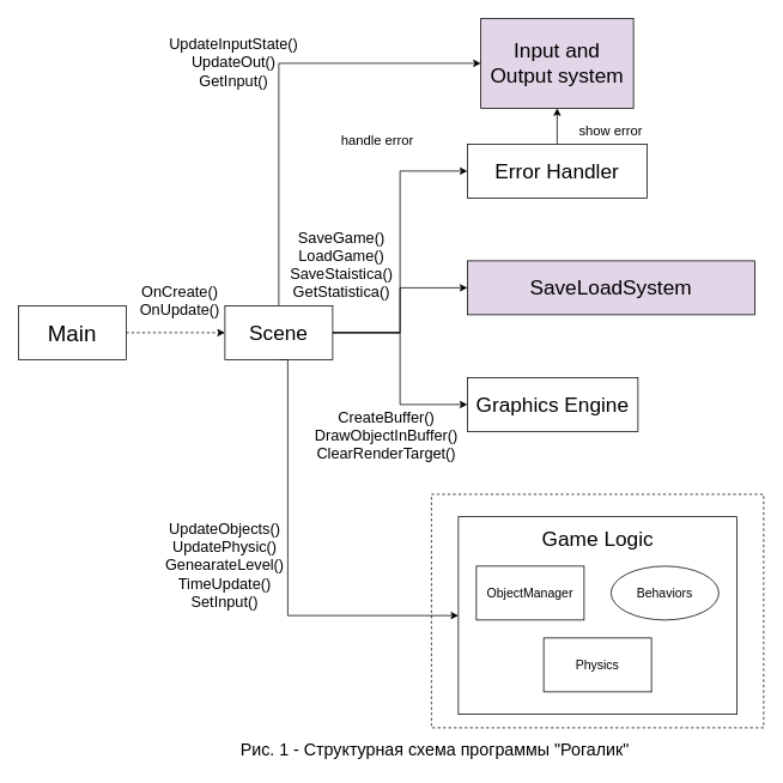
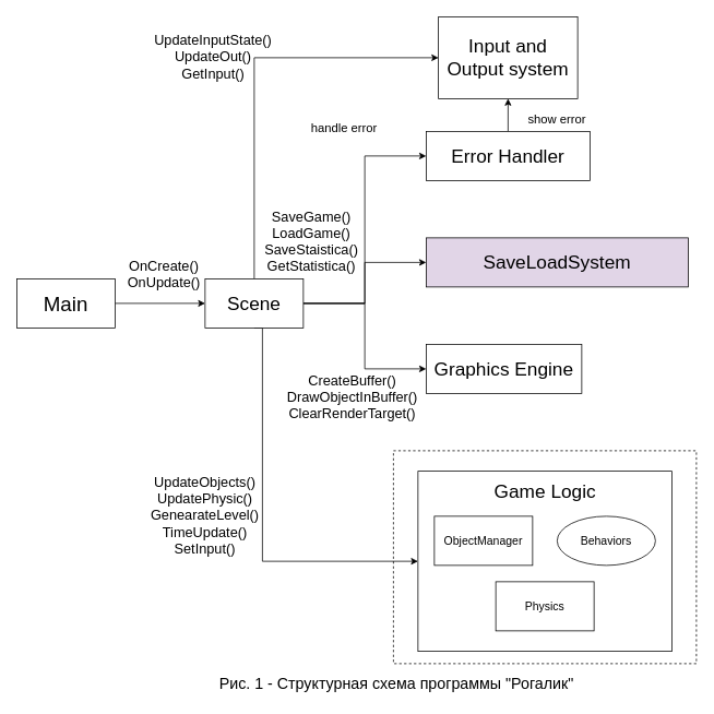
  <mxCell id="0" />
  <mxCell id="1" parent="0" />
  <mxCell id="2" style="edgeStyle=orthogonalEdgeStyle;rounded=0;orthogonalLoop=1;jettySize=auto;html=1;entryX=0;entryY=0.5;entryDx=0;entryDy=0;exitX=0.5;exitY=0;exitDx=0;exitDy=0;" parent="1" source="7" target="8" edge="1"><mxGeometry relative="1" as="geometry" /></mxCell>
  <mxCell id="3" style="edgeStyle=orthogonalEdgeStyle;rounded=0;orthogonalLoop=1;jettySize=auto;html=1;entryX=0;entryY=0.5;entryDx=0;entryDy=0;exitX=0.5;exitY=1;exitDx=0;exitDy=0;" parent="1" source="7" target="9" edge="1"><mxGeometry relative="1" as="geometry"><Array as="points"><mxPoint x="320" y="685" /></Array></mxGeometry></mxCell>
  <mxCell id="4" style="edgeStyle=orthogonalEdgeStyle;rounded=0;orthogonalLoop=1;jettySize=auto;html=1;entryX=0;entryY=0.5;entryDx=0;entryDy=0;" edge="1" parent="1" source="7" target="26"><mxGeometry relative="1" as="geometry" /></mxCell>
  <mxCell id="5" style="edgeStyle=orthogonalEdgeStyle;rounded=0;orthogonalLoop=1;jettySize=auto;html=1;entryX=0;entryY=0.5;entryDx=0;entryDy=0;" edge="1" parent="1" source="7" target="21"><mxGeometry relative="1" as="geometry" /></mxCell>
  <mxCell id="6" style="edgeStyle=orthogonalEdgeStyle;rounded=0;orthogonalLoop=1;jettySize=auto;html=1;entryX=0;entryY=0.5;entryDx=0;entryDy=0;" edge="1" parent="1" source="7" target="23"><mxGeometry relative="1" as="geometry" /></mxCell>
  <mxCell id="7" value="&lt;font style=&quot;font-size: 23px;&quot;&gt;Scene&lt;/font&gt;" style="rounded=0;whiteSpace=wrap;html=1;" parent="1" vertex="1"><mxGeometry x="250" y="340" width="120" height="60" as="geometry" /></mxCell>
- <mxCell id="8" value="&lt;font style=&quot;font-size: 23px;&quot;&gt;Input and Output system&lt;/font&gt;" style="rounded=0;whiteSpace=wrap;html=1;fillColor=#e1d5e7;" parent="1" vertex="1"><mxGeometry x="535" y="20" width="170" height="100" as="geometry" /></mxCell>
+ <mxCell id="8" value="&lt;font style=&quot;font-size: 23px;&quot;&gt;Input and Output system&lt;/font&gt;" style="rounded=0;whiteSpace=wrap;html=1;" parent="1" vertex="1"><mxGeometry x="535" y="20" width="170" height="100" as="geometry" /></mxCell>
  <mxCell id="9" value="" style="rounded=0;whiteSpace=wrap;html=1;" parent="1" vertex="1"><mxGeometry x="510" y="575" width="310" height="220" as="geometry" /></mxCell>
  <mxCell id="10" value="&lt;font style=&quot;font-size: 14px;&quot;&gt;ObjectManager&lt;/font&gt;" style="rounded=0;whiteSpace=wrap;html=1;" parent="1" vertex="1"><mxGeometry x="530" y="630" width="120" height="60" as="geometry" /></mxCell>
  <mxCell id="11" value="&lt;font style=&quot;font-size: 14px;&quot;&gt;Behaviors&lt;/font&gt;" style="ellipse;whiteSpace=wrap;html=1;" parent="1" vertex="1"><mxGeometry x="680" y="630" width="120" height="60" as="geometry" /></mxCell>
- <mxCell id="12" value="" style="edgeStyle=orthogonalEdgeStyle;rounded=0;orthogonalLoop=1;jettySize=auto;html=1;dashed=1;" parent="1" source="13" target="7" edge="1"><mxGeometry relative="1" as="geometry" /></mxCell>
+ <mxCell id="12" value="" style="edgeStyle=orthogonalEdgeStyle;rounded=0;orthogonalLoop=1;jettySize=auto;html=1;" parent="1" source="13" target="7" edge="1"><mxGeometry relative="1" as="geometry" /></mxCell>
  <mxCell id="13" value="&lt;font style=&quot;font-size: 25px;&quot;&gt;Main&lt;/font&gt;" style="rounded=0;whiteSpace=wrap;html=1;" parent="1" vertex="1"><mxGeometry x="20" y="340" width="120" height="60" as="geometry" /></mxCell>
  <mxCell id="14" value="&lt;font style=&quot;font-size: 17px;&quot;&gt;OnCreate()&lt;br&gt;OnUpdate()&lt;/font&gt;" style="text;html=1;strokeColor=none;fillColor=none;align=center;verticalAlign=middle;whiteSpace=wrap;rounded=0;" parent="1" vertex="1"><mxGeometry x="170" y="320" width="60" height="30" as="geometry" /></mxCell>
  <mxCell id="15" value="&lt;span style=&quot;font-size: 17px;&quot;&gt;UpdateInputState()&lt;br&gt;UpdateOut()&lt;br&gt;GetInput()&lt;br&gt;&lt;/span&gt;" style="text;html=1;strokeColor=none;fillColor=none;align=center;verticalAlign=middle;whiteSpace=wrap;rounded=0;" parent="1" vertex="1"><mxGeometry x="230" y="55" width="60" height="30" as="geometry" /></mxCell>
  <mxCell id="16" value="&lt;font style=&quot;font-size: 23px;&quot;&gt;Game Logic&lt;/font&gt;" style="text;html=1;strokeColor=none;fillColor=none;align=center;verticalAlign=middle;whiteSpace=wrap;rounded=0;" parent="1" vertex="1"><mxGeometry x="593.75" y="585" width="142.5" height="30" as="geometry" /></mxCell>
  <mxCell id="17" value="&lt;font style=&quot;font-size: 17px;&quot;&gt;UpdateObjects()&lt;br&gt;UpdatePhysic()&lt;br&gt;GenearateLevel()&lt;br&gt;TimeUpdate()&lt;br&gt;SetInput()&lt;br&gt;&lt;/font&gt;" style="text;html=1;strokeColor=none;fillColor=none;align=center;verticalAlign=middle;whiteSpace=wrap;rounded=0;" parent="1" vertex="1"><mxGeometry x="220" y="615" width="60" height="30" as="geometry" /></mxCell>
  <mxCell id="18" value="&lt;font style=&quot;font-size: 14px;&quot;&gt;Physics&lt;/font&gt;" style="rounded=0;whiteSpace=wrap;html=1;" parent="1" vertex="1"><mxGeometry x="605" y="710" width="120" height="60" as="geometry" /></mxCell>
  <mxCell id="19" value="&lt;font style=&quot;font-size: 17px;&quot;&gt;SaveGame()&lt;br&gt;LoadGame()&lt;br&gt;SaveStaistica()&lt;br&gt;GetStatistica()&lt;br&gt;&lt;/font&gt;" style="text;html=1;strokeColor=none;fillColor=none;align=center;verticalAlign=middle;whiteSpace=wrap;rounded=0;" parent="1" vertex="1"><mxGeometry x="350" y="280" width="60" height="30" as="geometry" /></mxCell>
  <mxCell id="20" value="&lt;font style=&quot;font-size: 19px;&quot;&gt;Рис. 1 - Структурная схема программы &quot;Рогалик&quot;&lt;/font&gt;" style="text;html=1;strokeColor=none;fillColor=none;align=center;verticalAlign=middle;whiteSpace=wrap;rounded=0;" parent="1" vertex="1"><mxGeometry x="264" y="820" width="440" height="30" as="geometry" /></mxCell>
  <mxCell id="21" value="&lt;font style=&quot;font-size: 23px;&quot;&gt;SaveLoadSystem&lt;/font&gt;" style="rounded=0;whiteSpace=wrap;html=1;fillColor=#e1d5e7;" parent="1" vertex="1"><mxGeometry x="520" y="290" width="320" height="60" as="geometry" /></mxCell>
  <mxCell id="22" value="" style="edgeStyle=orthogonalEdgeStyle;rounded=0;orthogonalLoop=1;jettySize=auto;html=1;" parent="1" source="23" target="8" edge="1"><mxGeometry relative="1" as="geometry" /></mxCell>
  <mxCell id="23" value="&lt;font style=&quot;font-size: 23px;&quot;&gt;Error Handler&lt;/font&gt;" style="rounded=0;whiteSpace=wrap;html=1;" parent="1" vertex="1"><mxGeometry x="520" y="160" width="200" height="60" as="geometry" /></mxCell>
  <mxCell id="24" value="&lt;font style=&quot;font-size: 15px;&quot;&gt;handle error&lt;/font&gt;" style="text;html=1;strokeColor=none;fillColor=none;align=center;verticalAlign=middle;whiteSpace=wrap;rounded=0;" parent="1" vertex="1"><mxGeometry x="370" y="140" width="100" height="30" as="geometry" /></mxCell>
  <mxCell id="25" value="&lt;font style=&quot;font-size: 15px;&quot;&gt;show error&lt;/font&gt;" style="text;html=1;strokeColor=none;fillColor=none;align=center;verticalAlign=middle;whiteSpace=wrap;rounded=0;" parent="1" vertex="1"><mxGeometry x="630" y="130" width="100" height="30" as="geometry" /></mxCell>
  <mxCell id="26" value="&lt;font style=&quot;font-size: 23px;&quot;&gt;Graphics Engine&lt;/font&gt;" style="rounded=0;whiteSpace=wrap;html=1;" vertex="1" parent="1"><mxGeometry x="520" y="420" width="190" height="60" as="geometry" /></mxCell>
  <mxCell id="27" value="&lt;span style=&quot;font-size: 17px;&quot;&gt;CreateBuffer()&lt;br&gt;DrawObjectInBuffer()&lt;br&gt;ClearRenderTarget()&lt;br&gt;&lt;/span&gt;" style="text;html=1;strokeColor=none;fillColor=none;align=center;verticalAlign=middle;whiteSpace=wrap;rounded=0;" vertex="1" parent="1"><mxGeometry x="400" y="470" width="60" height="30" as="geometry" /></mxCell>
  <mxCell id="28" value="" style="rounded=0;whiteSpace=wrap;html=1;fillColor=none;dashed=1;" vertex="1" parent="1"><mxGeometry x="480" y="550" width="370" height="260" as="geometry" /></mxCell>
